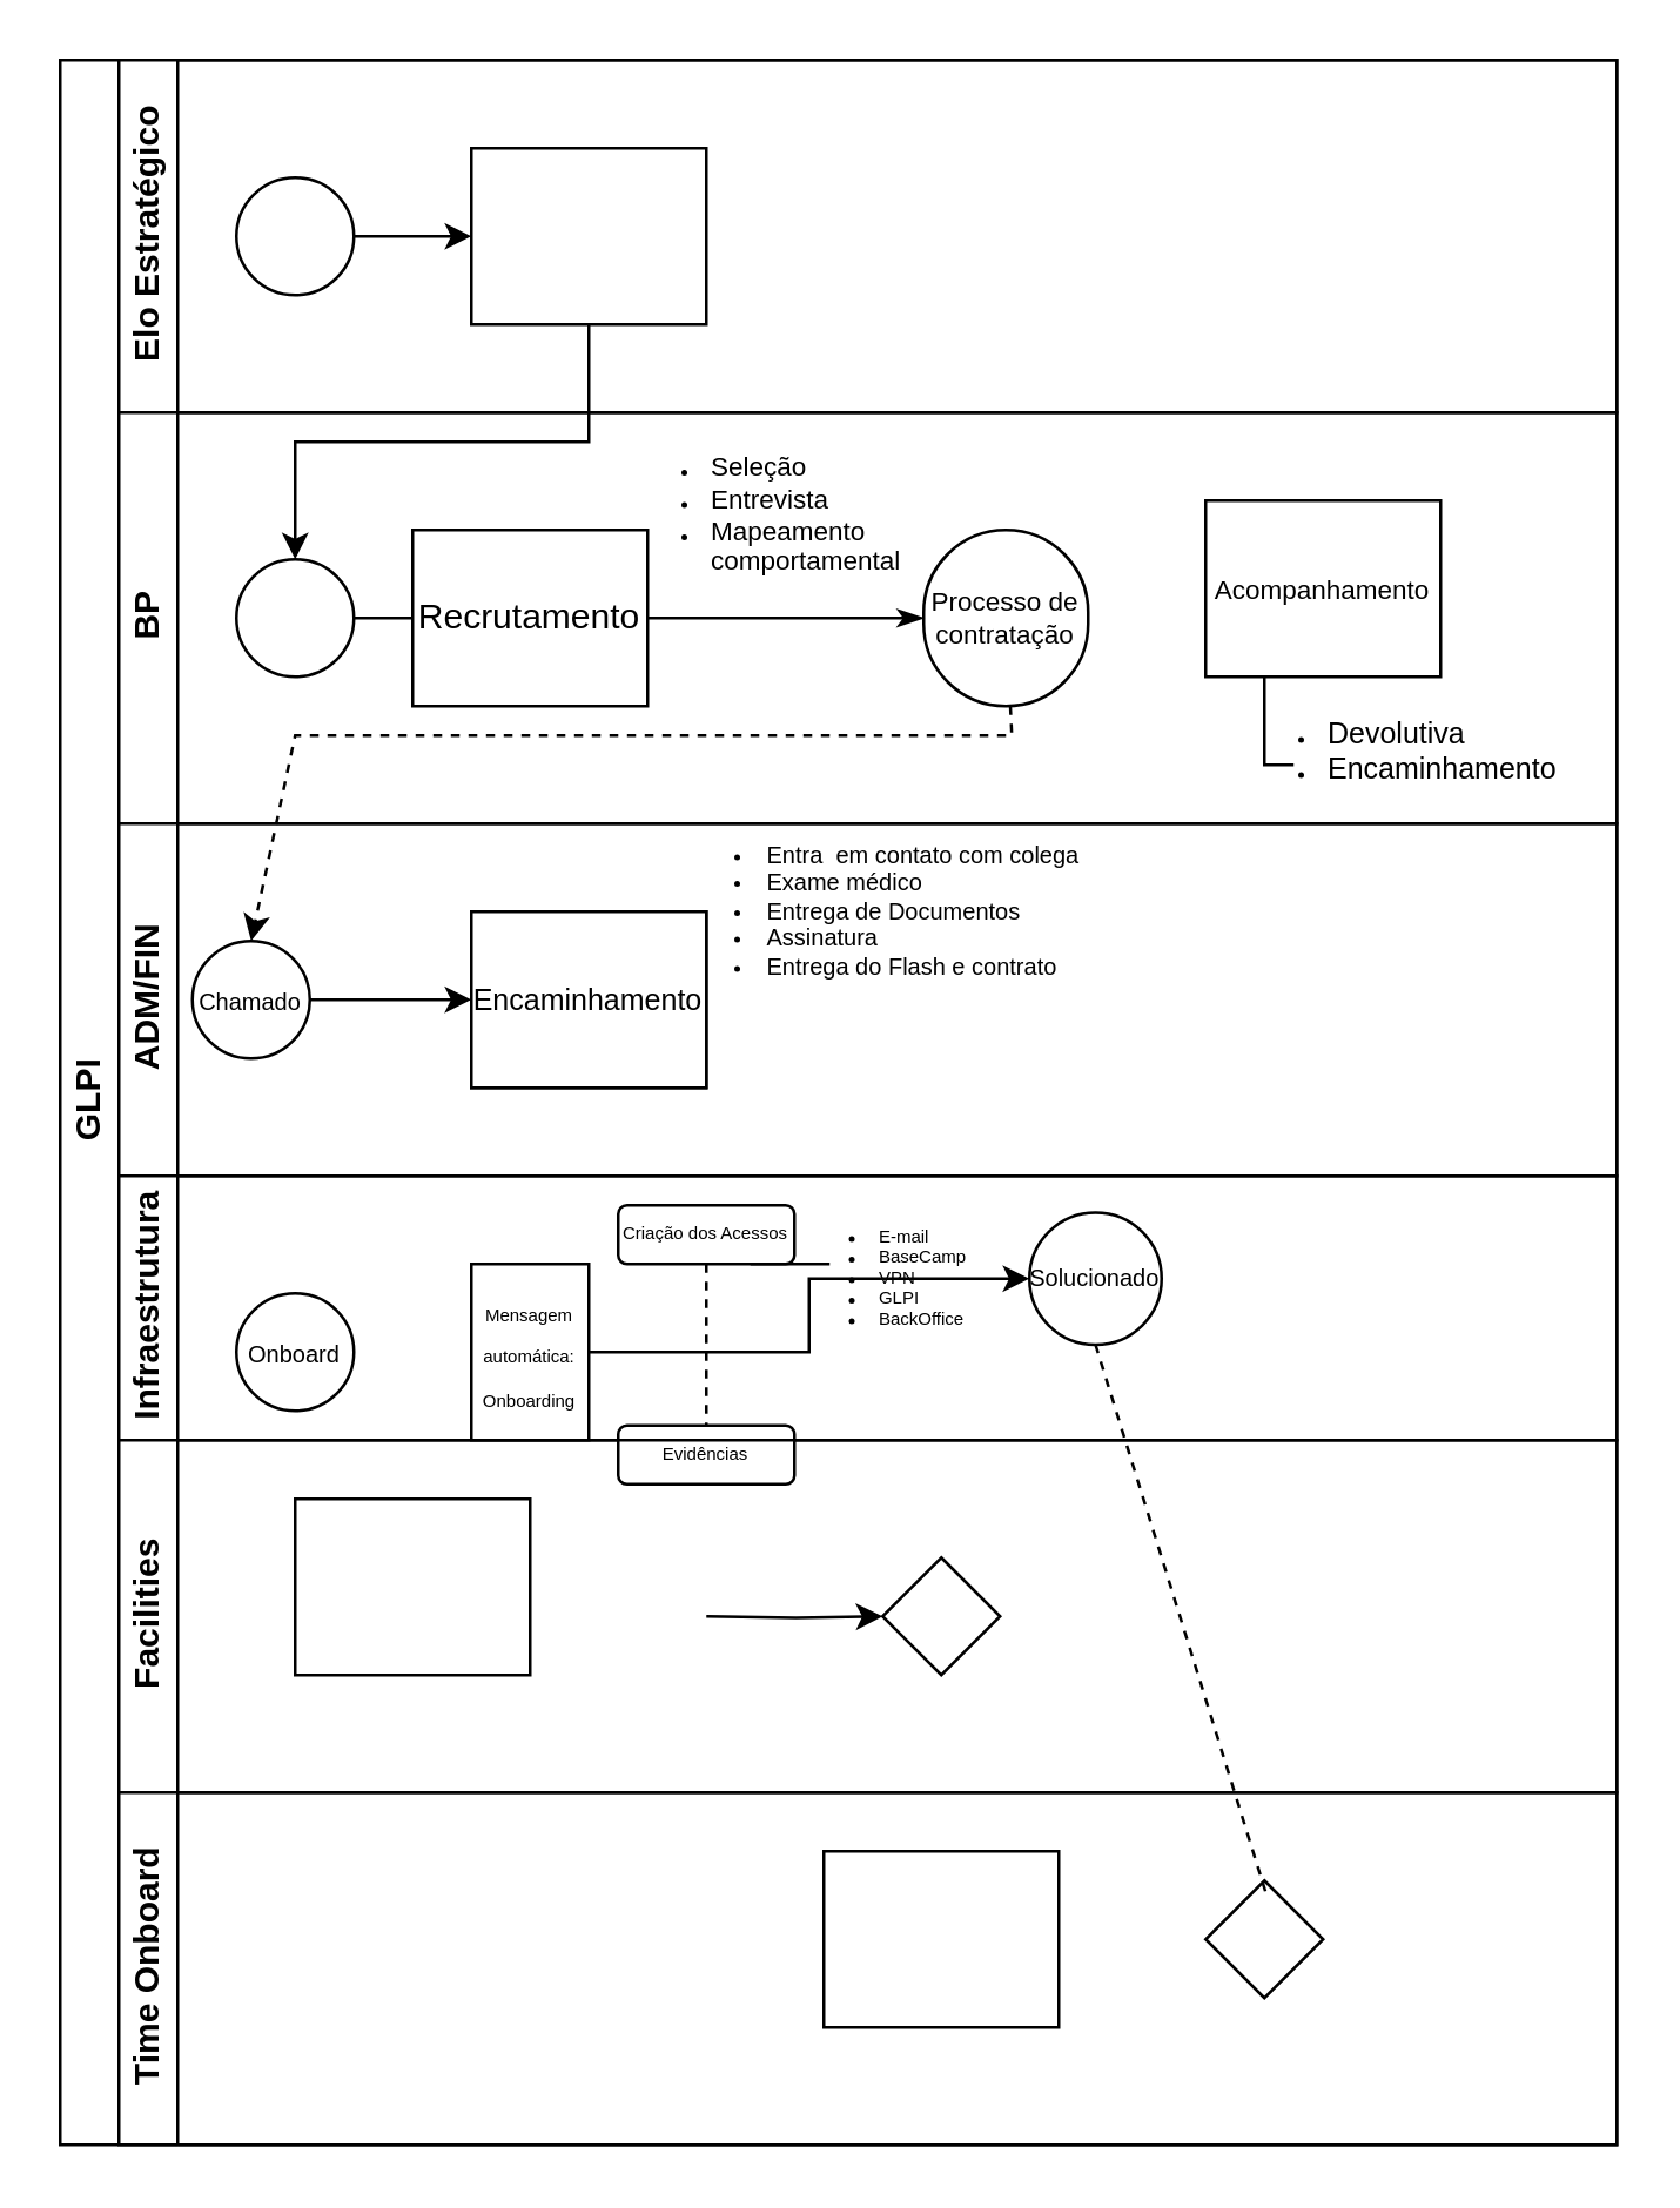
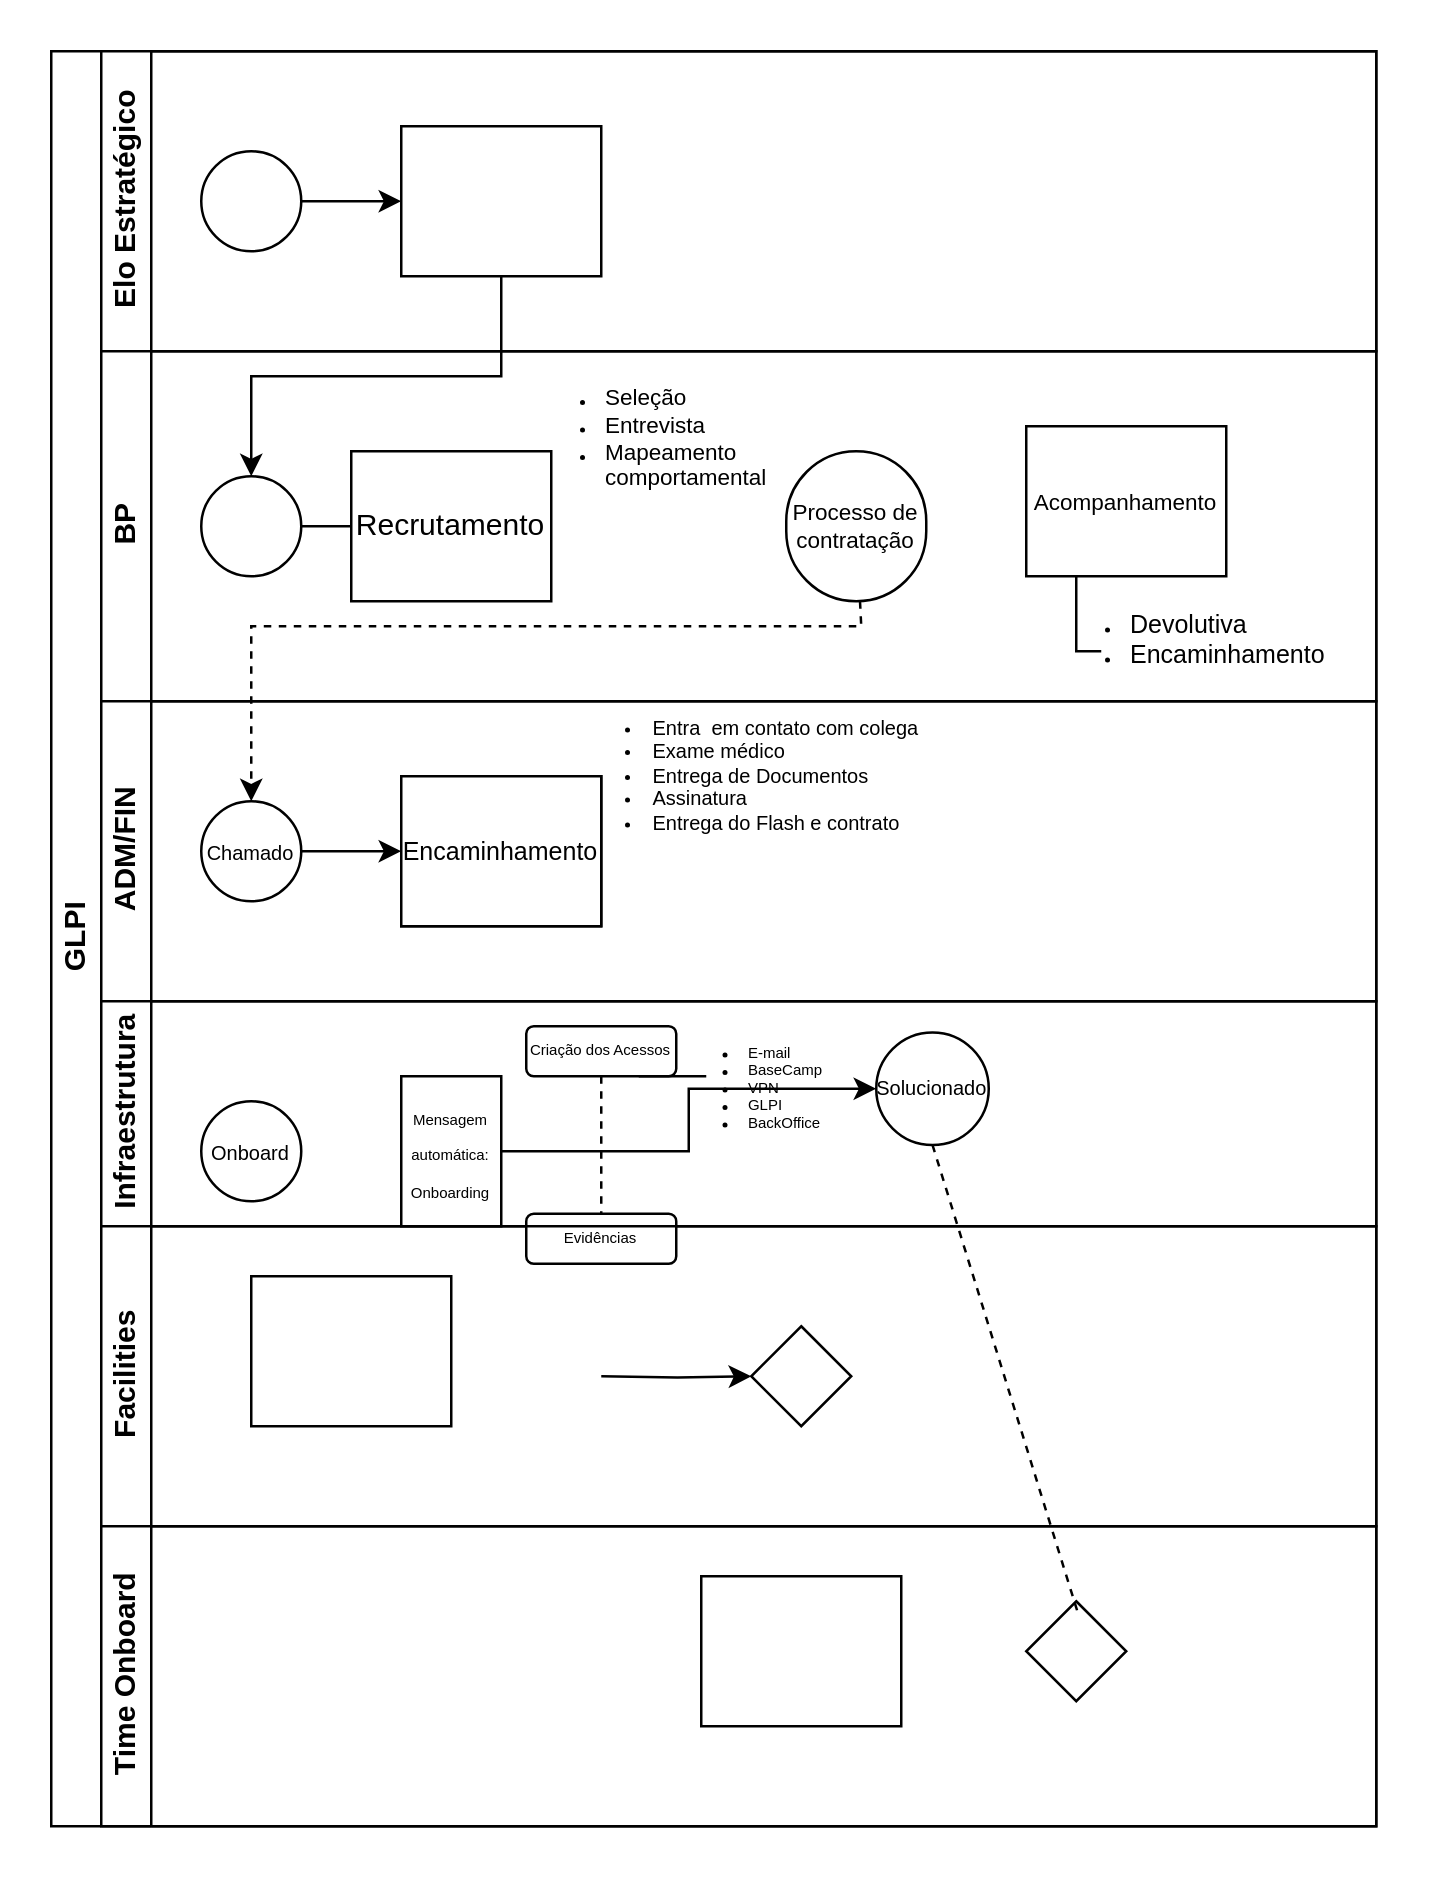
  <mxCell id="0" />
  <mxCell id="1" parent="0" />
  <mxCell id="2" value="GLPI" style="swimlane;html=1;childLayout=stackLayout;resizeParent=1;resizeParentMax=0;horizontal=0;startSize=20;horizontalStack=0;" parent="1" vertex="1"><mxGeometry x="20" y="20" width="530" height="710" as="geometry" /></mxCell>
  <mxCell id="3" value="Elo Estratégico" style="swimlane;html=1;startSize=20;horizontal=0;" parent="2" vertex="1"><mxGeometry x="20" width="510" height="120" as="geometry" /></mxCell>
  <mxCell id="4" value="" style="edgeStyle=orthogonalEdgeStyle;rounded=0;orthogonalLoop=1;jettySize=auto;html=1;" parent="3" source="5" target="6" edge="1"><mxGeometry relative="1" as="geometry" /></mxCell>
  <mxCell id="5" value="" style="ellipse;whiteSpace=wrap;html=1;" parent="3" vertex="1"><mxGeometry x="40" y="40" width="40" height="40" as="geometry" /></mxCell>
  <mxCell id="6" value="" style="rounded=0;whiteSpace=wrap;html=1;fontFamily=Helvetica;fontSize=12;fontColor=#000000;align=center;" parent="3" vertex="1"><mxGeometry x="120" y="30" width="80" height="60" as="geometry" /></mxCell>
  <mxCell id="7" value="BP" style="swimlane;html=1;startSize=20;horizontal=0;" parent="2" vertex="1"><mxGeometry x="20" y="120" width="510" height="140" as="geometry" /></mxCell>
  <mxCell id="8" style="edgeStyle=none;rounded=0;orthogonalLoop=1;jettySize=auto;html=1;entryX=0;entryY=0.5;entryDx=0;entryDy=0;fontSize=9;startArrow=none;startFill=0;endArrow=none;endFill=0;" parent="7" source="9" target="12" edge="1"><mxGeometry relative="1" as="geometry" /></mxCell>
  <mxCell id="9" value="" style="ellipse;whiteSpace=wrap;html=1;" parent="7" vertex="1"><mxGeometry x="40" y="50" width="40" height="40" as="geometry" /></mxCell>
  <mxCell id="10" value="&lt;font style=&quot;font-size: 9px;&quot;&gt;Processo de contratação&lt;/font&gt;" style="rounded=1;whiteSpace=wrap;html=1;fontSize=6;arcSize=50;" parent="7" vertex="1"><mxGeometry x="274" y="40" width="56" height="60" as="geometry" /></mxCell>
- <mxCell id="11" style="edgeStyle=none;rounded=0;orthogonalLoop=1;jettySize=auto;html=1;exitX=1;exitY=0.5;exitDx=0;exitDy=0;entryX=0;entryY=0.5;entryDx=0;entryDy=0;fontSize=9;startArrow=none;startFill=0;endArrow=classicThin;endFill=1;" parent="7" source="12" target="10" edge="1"><mxGeometry relative="1" as="geometry"><Array as="points"><mxPoint x="180" y="70" /></Array></mxGeometry></mxCell>
  <mxCell id="12" value="Recrutamento" style="rounded=0;whiteSpace=wrap;html=1;fontFamily=Helvetica;fontSize=12;fontColor=#000000;align=center;" parent="7" vertex="1"><mxGeometry x="100" y="40" width="80" height="60" as="geometry" /></mxCell>
  <mxCell id="13" value="&lt;ul&gt;&lt;li&gt;&lt;font style=&quot;font-size: 9px;&quot;&gt;Seleção&lt;/font&gt;&lt;/li&gt;&lt;li&gt;&lt;font style=&quot;font-size: 9px;&quot;&gt;Entrevista&lt;/font&gt;&lt;/li&gt;&lt;li&gt;&lt;font style=&quot;font-size: 9px;&quot;&gt;Mapeamento comportamental&lt;/font&gt;&lt;/li&gt;&lt;/ul&gt;" style="text;html=1;strokeColor=none;fillColor=none;align=left;verticalAlign=middle;whiteSpace=wrap;rounded=0;dashed=1;fontSize=6;" parent="7" vertex="1"><mxGeometry x="160" y="20" width="60" height="30" as="geometry" /></mxCell>
  <mxCell id="14" value="" style="group" parent="7" vertex="1" connectable="0"><mxGeometry x="370" y="30" width="80" height="100" as="geometry" /></mxCell>
  <mxCell id="15" value="&lt;font style=&quot;font-size: 9px;&quot;&gt;Acompanhamento&lt;/font&gt;" style="rounded=0;whiteSpace=wrap;html=1;fontFamily=Helvetica;fontSize=12;fontColor=#000000;align=center;" parent="14" vertex="1"><mxGeometry width="80" height="60" as="geometry" /></mxCell>
  <mxCell id="16" style="edgeStyle=none;rounded=0;orthogonalLoop=1;jettySize=auto;html=1;entryX=0.25;entryY=1;entryDx=0;entryDy=0;fontSize=9;startArrow=none;startFill=0;endArrow=none;endFill=0;exitX=0.5;exitY=0.667;exitDx=0;exitDy=0;exitPerimeter=0;" parent="14" source="17" target="15" edge="1"><mxGeometry relative="1" as="geometry"><Array as="points"><mxPoint x="20" y="90" /></Array></mxGeometry></mxCell>
  <mxCell id="17" value="&lt;ul&gt;&lt;li&gt;&lt;font size=&quot;1&quot;&gt;Devolutiva&lt;/font&gt;&lt;/li&gt;&lt;li&gt;&lt;font size=&quot;1&quot;&gt;Encaminhamento&lt;/font&gt;&lt;/li&gt;&lt;/ul&gt;" style="text;html=1;strokeColor=none;fillColor=none;align=left;verticalAlign=middle;whiteSpace=wrap;rounded=0;dashed=1;fontSize=6;" parent="14" vertex="1"><mxGeometry y="70" width="60" height="30" as="geometry" /></mxCell>
  <mxCell id="18" value="ADM/FIN" style="swimlane;html=1;startSize=20;horizontal=0;" parent="2" vertex="1"><mxGeometry x="20" y="260" width="510" height="120" as="geometry" /></mxCell>
  <mxCell id="19" value="" style="edgeStyle=orthogonalEdgeStyle;rounded=0;orthogonalLoop=1;jettySize=auto;html=1;" parent="18" source="20" target="21" edge="1"><mxGeometry relative="1" as="geometry" /></mxCell>
- <mxCell id="20" value="&lt;font style=&quot;font-size: 8px;&quot;&gt;Chamado&lt;/font&gt;" style="ellipse;whiteSpace=wrap;html=1;" parent="18" vertex="1"><mxGeometry x="25" y="40" width="40" height="40" as="geometry" /></mxCell>
+ <mxCell id="20" value="&lt;font style=&quot;font-size: 8px;&quot;&gt;Chamado&lt;/font&gt;" style="ellipse;whiteSpace=wrap;html=1;" parent="18" vertex="1"><mxGeometry x="40" y="40" width="40" height="40" as="geometry" /></mxCell>
  <mxCell id="21" value="" style="rounded=0;whiteSpace=wrap;html=1;fontFamily=Helvetica;fontSize=12;fontColor=#000000;align=center;" parent="18" vertex="1"><mxGeometry x="120" y="30" width="80" height="60" as="geometry" /></mxCell>
  <mxCell id="22" value="&lt;font style=&quot;font-size: 10px;&quot;&gt;Encaminhamento&lt;/font&gt;" style="rounded=0;whiteSpace=wrap;html=1;fontFamily=Helvetica;fontSize=12;fontColor=#000000;align=center;" parent="18" vertex="1"><mxGeometry x="120" y="30" width="80" height="60" as="geometry" /></mxCell>
  <mxCell id="23" value="&lt;ul style=&quot;font-size: 8px;&quot;&gt;&lt;li style=&quot;&quot;&gt;&lt;font style=&quot;font-size: 8px;&quot;&gt;Entra&amp;nbsp;&lt;/font&gt;&lt;font style=&quot;font-size: 8px;&quot;&gt;&amp;nbsp;&lt;/font&gt;&lt;font style=&quot;font-size: 8px;&quot;&gt;em contato com colega&lt;/font&gt;&lt;/li&gt;&lt;li style=&quot;&quot;&gt;Exame médico&lt;/li&gt;&lt;li style=&quot;&quot;&gt;Entrega de Documentos&lt;/li&gt;&lt;li style=&quot;&quot;&gt;Assinatura&lt;/li&gt;&lt;li style=&quot;&quot;&gt;Entrega do Flash e contrato&lt;/li&gt;&lt;/ul&gt;" style="text;html=1;strokeColor=none;fillColor=none;align=left;verticalAlign=middle;whiteSpace=wrap;rounded=0;dashed=1;fontSize=6;" parent="18" vertex="1"><mxGeometry x="179" width="190" height="60" as="geometry" /></mxCell>
  <mxCell id="24" value="Infraestrutura" style="swimlane;html=1;startSize=20;horizontal=0;" parent="2" vertex="1"><mxGeometry x="20" y="380" width="510" height="90" as="geometry" /></mxCell>
  <mxCell id="25" value="&lt;font style=&quot;font-size: 8px;&quot;&gt;Onboard&lt;/font&gt;" style="ellipse;whiteSpace=wrap;html=1;" parent="24" vertex="1"><mxGeometry x="40" y="40" width="40" height="40" as="geometry" /></mxCell>
  <mxCell id="26" style="edgeStyle=orthogonalEdgeStyle;rounded=0;orthogonalLoop=1;jettySize=auto;html=1;entryX=0;entryY=0.5;entryDx=0;entryDy=0;fontSize=6;" parent="24" source="27" target="28" edge="1"><mxGeometry relative="1" as="geometry" /></mxCell>
  <mxCell id="27" value="&lt;span style=&quot;font-size: 6px;&quot;&gt;Mensagem automática:&lt;/span&gt;&lt;br&gt;&lt;span style=&quot;font-size: 6px;&quot;&gt;Onboarding&lt;/span&gt;" style="rounded=0;whiteSpace=wrap;html=1;fontFamily=Helvetica;fontSize=12;fontColor=#000000;align=center;" parent="24" vertex="1"><mxGeometry x="120" y="30" width="40" height="60" as="geometry" /></mxCell>
  <mxCell id="28" value="Solucionado" style="ellipse;whiteSpace=wrap;html=1;aspect=fixed;fontSize=8;" parent="24" vertex="1"><mxGeometry x="310" y="12.5" width="45" height="45" as="geometry" /></mxCell>
  <mxCell id="29" style="edgeStyle=none;rounded=0;orthogonalLoop=1;jettySize=auto;html=1;fontSize=6;endArrow=none;endFill=0;dashed=1;" parent="24" source="31" target="32" edge="1"><mxGeometry relative="1" as="geometry" /></mxCell>
  <mxCell id="30" style="edgeStyle=none;rounded=0;orthogonalLoop=1;jettySize=auto;html=1;exitX=0.75;exitY=1;exitDx=0;exitDy=0;fontSize=6;endArrow=none;endFill=0;" parent="24" source="31" edge="1"><mxGeometry relative="1" as="geometry"><mxPoint x="242" y="30" as="targetPoint" /></mxGeometry></mxCell>
  <mxCell id="31" value="Criação dos Acessos" style="rounded=1;whiteSpace=wrap;html=1;fontSize=6;" parent="24" vertex="1"><mxGeometry x="170" y="10" width="60" height="20" as="geometry" /></mxCell>
  <mxCell id="32" value="Evidências" style="rounded=1;whiteSpace=wrap;html=1;fontSize=6;" parent="24" vertex="1"><mxGeometry x="170" y="85" width="60" height="20" as="geometry" /></mxCell>
  <mxCell id="33" value="&lt;div style=&quot;text-align: left;&quot;&gt;&lt;ul&gt;&lt;li&gt;&lt;span style=&quot;background-color: initial;&quot;&gt;E-mail&lt;/span&gt;&lt;/li&gt;&lt;li&gt;&lt;span style=&quot;background-color: initial;&quot;&gt;BaseCamp&lt;/span&gt;&lt;/li&gt;&lt;li&gt;&lt;span style=&quot;background-color: initial;&quot;&gt;VPN&lt;/span&gt;&lt;/li&gt;&lt;li&gt;&lt;span style=&quot;background-color: initial;&quot;&gt;GLPI&lt;/span&gt;&lt;/li&gt;&lt;li&gt;&lt;span style=&quot;background-color: initial;&quot;&gt;BackOffice&lt;/span&gt;&lt;/li&gt;&lt;/ul&gt;&lt;/div&gt;" style="text;html=1;strokeColor=none;fillColor=none;align=center;verticalAlign=middle;whiteSpace=wrap;rounded=0;fontSize=6;" parent="24" vertex="1"><mxGeometry x="234" y="20" width="40" height="30" as="geometry" /></mxCell>
  <mxCell id="34" value="Facilities" style="swimlane;html=1;startSize=20;horizontal=0;" parent="2" vertex="1"><mxGeometry x="20" y="470" width="510" height="120" as="geometry" /></mxCell>
  <mxCell id="35" value="" style="edgeStyle=orthogonalEdgeStyle;rounded=0;orthogonalLoop=1;jettySize=auto;html=1;endArrow=classic;endFill=1;" parent="34" target="36" edge="1"><mxGeometry relative="1" as="geometry"><mxPoint x="200" y="60" as="sourcePoint" /></mxGeometry></mxCell>
  <mxCell id="36" value="" style="rhombus;whiteSpace=wrap;html=1;fontFamily=Helvetica;fontSize=12;fontColor=#000000;align=center;" parent="34" vertex="1"><mxGeometry x="260" y="40" width="40" height="40" as="geometry" /></mxCell>
  <mxCell id="37" value="" style="rounded=0;whiteSpace=wrap;html=1;fontFamily=Helvetica;fontSize=12;fontColor=#000000;align=center;" parent="34" vertex="1"><mxGeometry x="60" y="20" width="80" height="60" as="geometry" /></mxCell>
  <mxCell id="38" value="Time Onboard" style="swimlane;html=1;startSize=20;horizontal=0;" parent="2" vertex="1"><mxGeometry x="20" y="590" width="510" height="120" as="geometry" /></mxCell>
  <mxCell id="39" value="" style="rounded=0;whiteSpace=wrap;html=1;fontFamily=Helvetica;fontSize=12;fontColor=#000000;align=center;" parent="38" vertex="1"><mxGeometry x="240" y="20" width="80" height="60" as="geometry" /></mxCell>
  <mxCell id="40" value="" style="rhombus;whiteSpace=wrap;html=1;fontFamily=Helvetica;fontSize=12;fontColor=#000000;align=center;" parent="38" vertex="1"><mxGeometry x="370" y="30" width="40" height="40" as="geometry" /></mxCell>
  <mxCell id="41" style="edgeStyle=orthogonalEdgeStyle;rounded=0;orthogonalLoop=1;jettySize=auto;html=1;exitX=0.5;exitY=1;exitDx=0;exitDy=0;entryX=0.5;entryY=0;entryDx=0;entryDy=0;fontSize=8;" parent="2" source="6" target="9" edge="1"><mxGeometry relative="1" as="geometry" /></mxCell>
  <mxCell id="42" style="edgeStyle=none;rounded=0;orthogonalLoop=1;jettySize=auto;html=1;exitX=0.5;exitY=1;exitDx=0;exitDy=0;entryX=0.508;entryY=0.09;entryDx=0;entryDy=0;entryPerimeter=0;dashed=1;fontSize=6;endArrow=none;endFill=0;" parent="2" source="28" target="40" edge="1"><mxGeometry relative="1" as="geometry" /></mxCell>
  <mxCell id="43" style="edgeStyle=none;rounded=0;orthogonalLoop=1;jettySize=auto;html=1;entryX=0.5;entryY=0;entryDx=0;entryDy=0;fontSize=6;endArrow=classic;endFill=1;dashed=1;startArrow=none;startFill=0;" parent="2" source="10" target="20" edge="1"><mxGeometry relative="1" as="geometry"><Array as="points"><mxPoint x="324" y="230" /><mxPoint x="80" y="230" /></Array></mxGeometry></mxCell>
  <mxCell id="44" style="edgeStyle=none;rounded=0;orthogonalLoop=1;jettySize=auto;html=1;fontSize=6;endArrow=none;endFill=0;" parent="1" source="31" edge="1"><mxGeometry relative="1" as="geometry"><mxPoint x="258" y="410" as="targetPoint" /></mxGeometry></mxCell>
